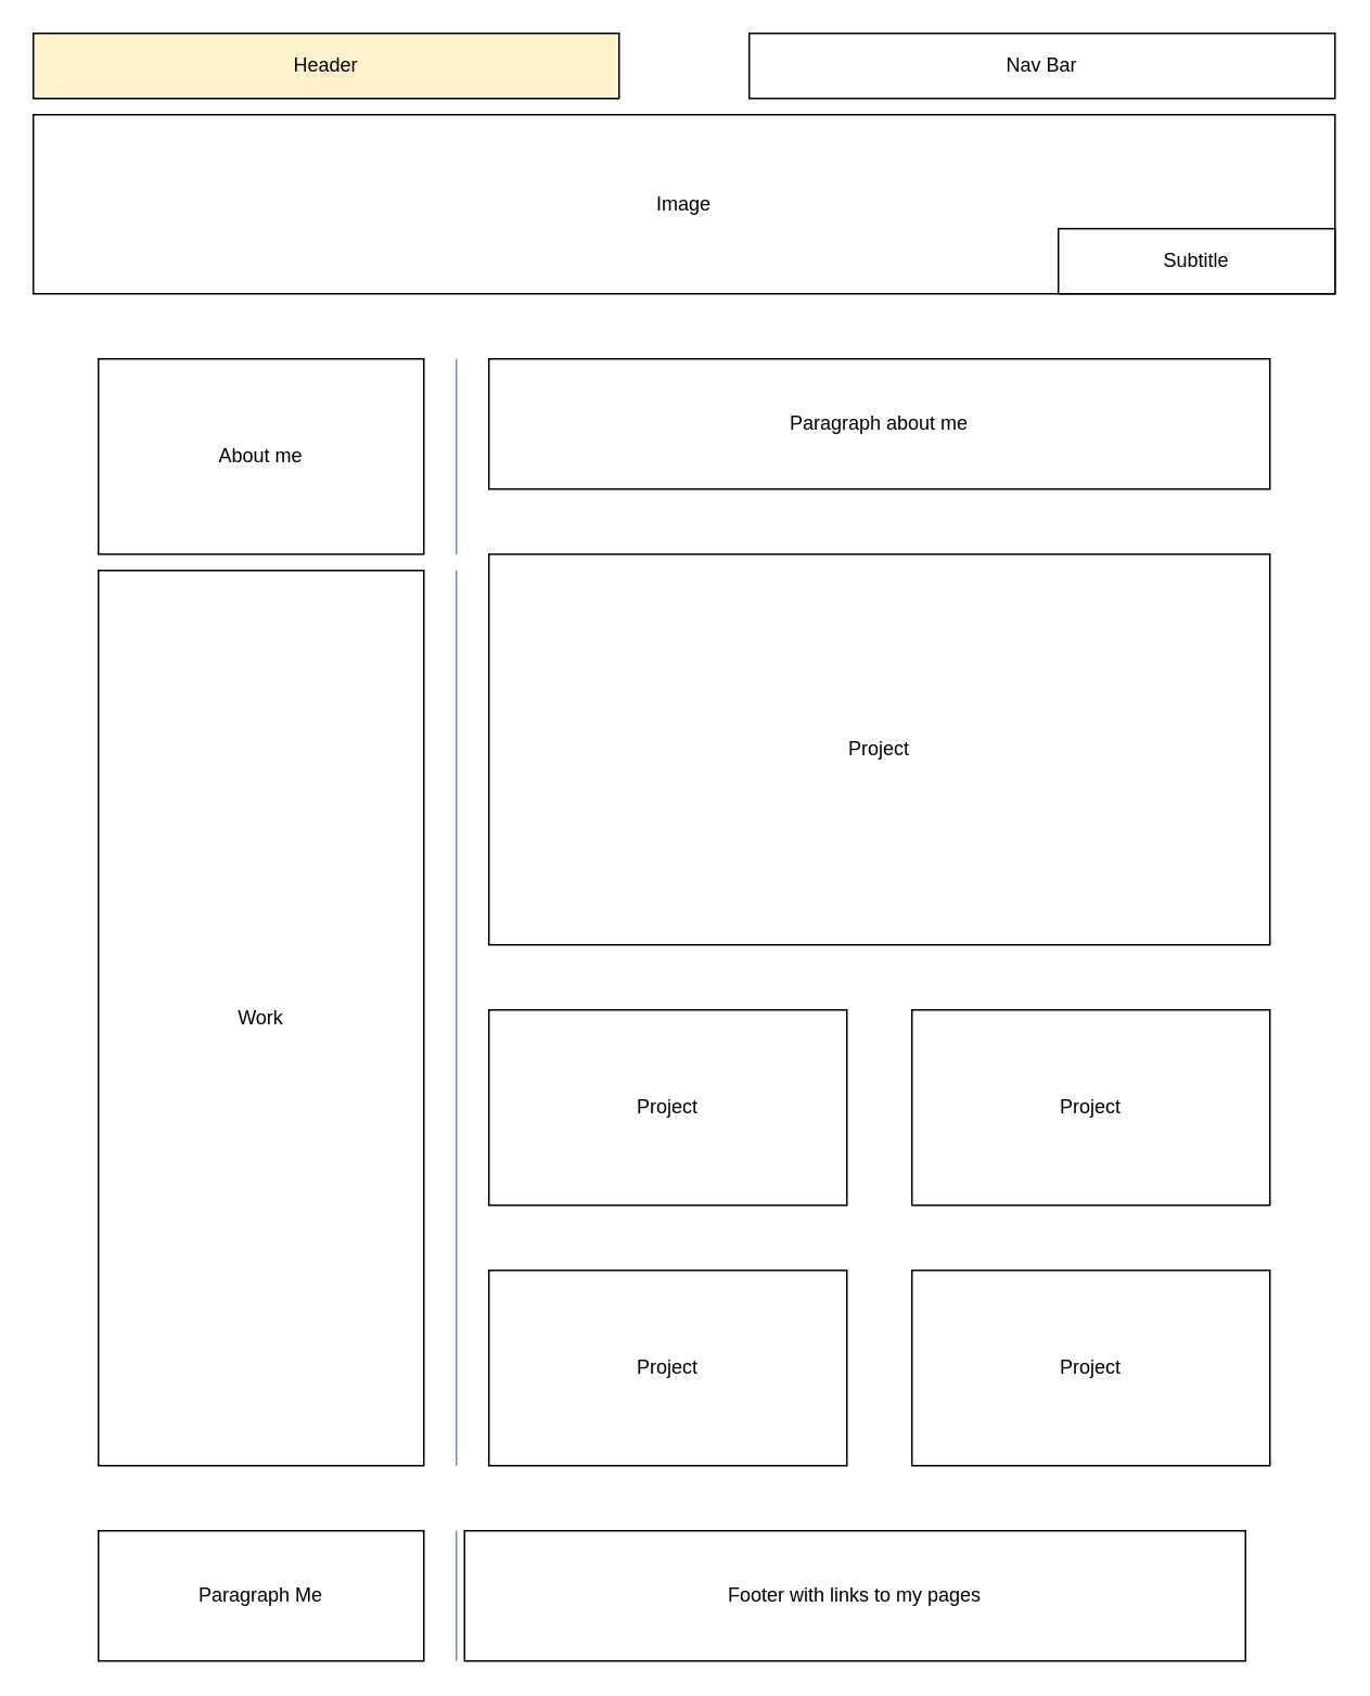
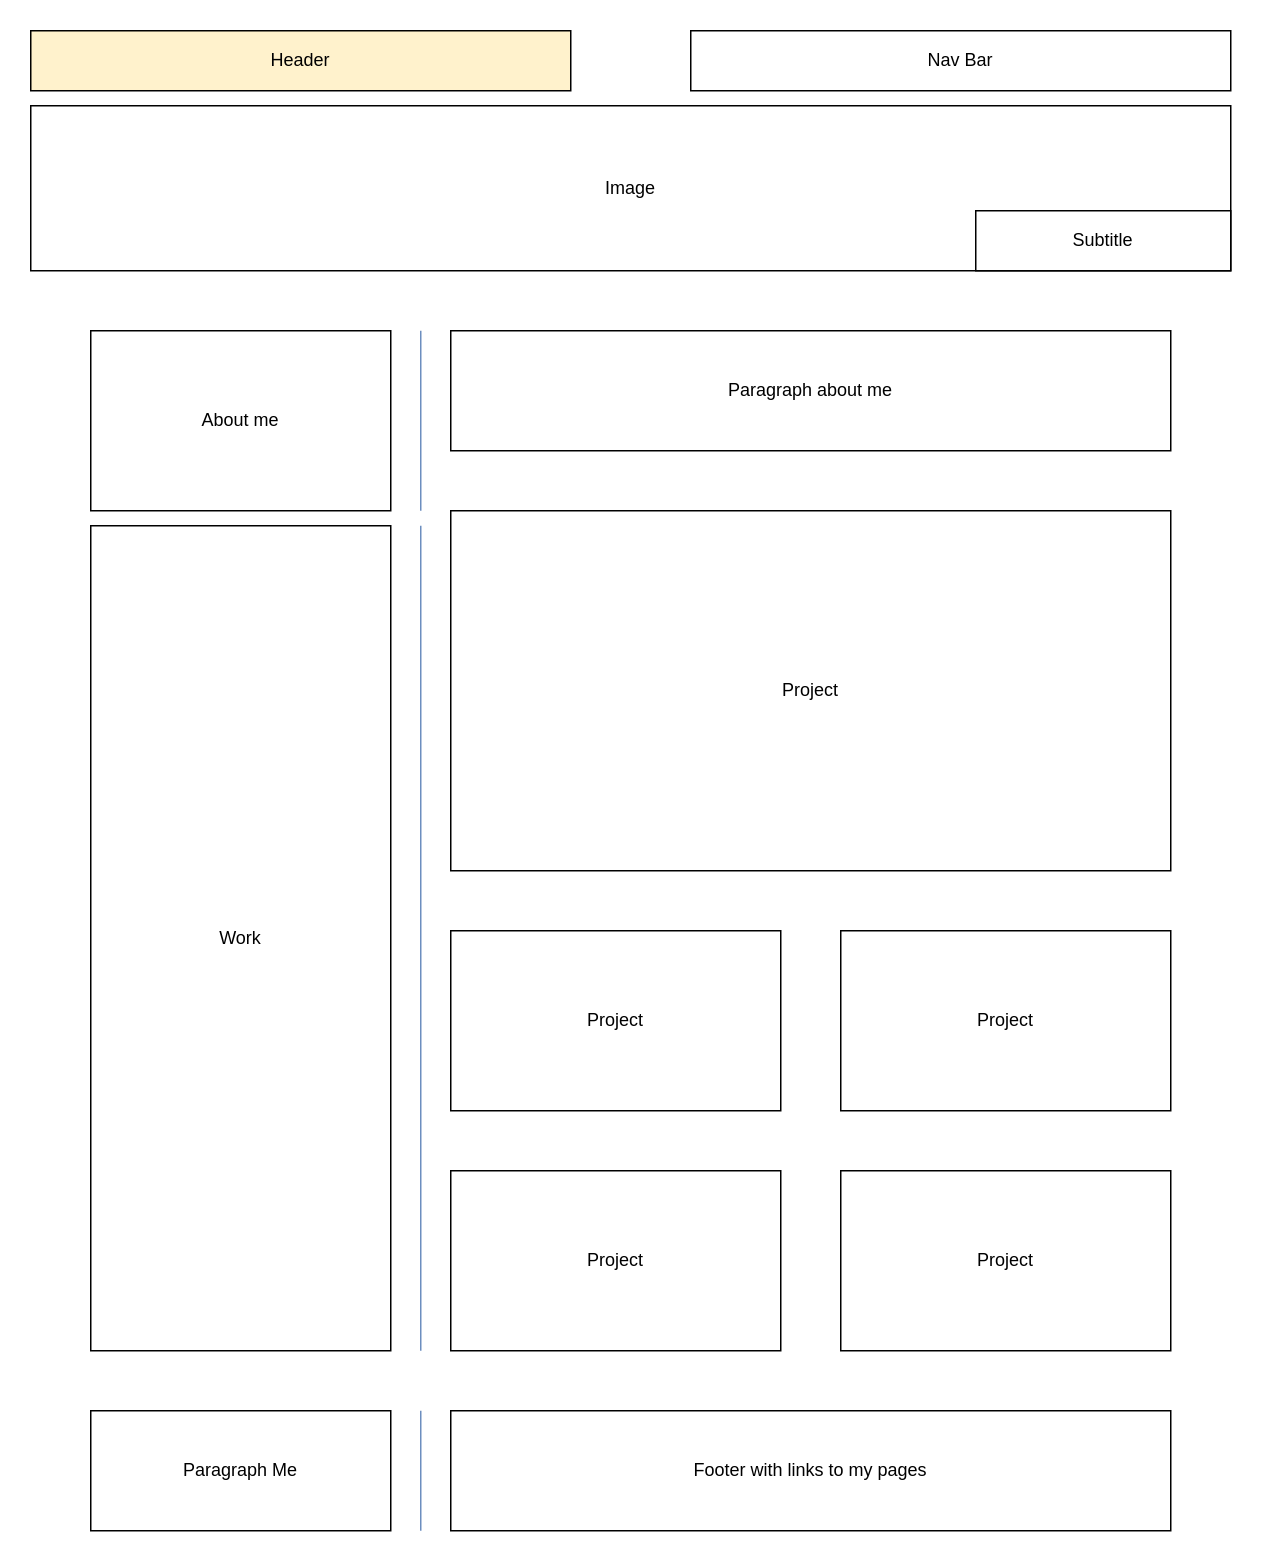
  <mxCell id="0" />
  <mxCell id="1" parent="0" />
  <mxCell id="2" value="Header" style="rounded=0;whiteSpace=wrap;html=1;fillColor=#fff2cc;" vertex="1" parent="1"><mxGeometry x="20" y="20" width="360" height="40" as="geometry" /></mxCell>
  <mxCell id="3" value="Nav Bar" style="rounded=0;whiteSpace=wrap;html=1;" vertex="1" parent="1"><mxGeometry x="460" y="20" width="360" height="40" as="geometry" /></mxCell>
  <mxCell id="4" value="Image" style="rounded=0;whiteSpace=wrap;html=1;" vertex="1" parent="1"><mxGeometry x="20" y="70" width="800" height="110" as="geometry" /></mxCell>
  <mxCell id="5" value="About me" style="rounded=0;whiteSpace=wrap;html=1;" vertex="1" parent="1"><mxGeometry x="60" y="220" width="200" height="120" as="geometry" /></mxCell>
  <mxCell id="6" value="Project" style="rounded=0;whiteSpace=wrap;html=1;" vertex="1" parent="1"><mxGeometry x="300" y="340" width="480" height="240" as="geometry" /></mxCell>
  <mxCell id="7" value="Project" style="rounded=0;whiteSpace=wrap;html=1;" vertex="1" parent="1"><mxGeometry x="300" y="620" width="220" height="120" as="geometry" /></mxCell>
  <mxCell id="8" value="Project" style="rounded=0;whiteSpace=wrap;html=1;" vertex="1" parent="1"><mxGeometry x="560" y="620" width="220" height="120" as="geometry" /></mxCell>
  <mxCell id="9" value="Project" style="rounded=0;whiteSpace=wrap;html=1;" vertex="1" parent="1"><mxGeometry x="560" y="780" width="220" height="120" as="geometry" /></mxCell>
  <mxCell id="10" value="Project" style="rounded=0;whiteSpace=wrap;html=1;" vertex="1" parent="1"><mxGeometry x="300" y="780" width="220" height="120" as="geometry" /></mxCell>
  <mxCell id="11" value="Paragraph about me" style="rounded=0;whiteSpace=wrap;html=1;" vertex="1" parent="1"><mxGeometry x="300" y="220" width="480" height="80" as="geometry" /></mxCell>
  <mxCell id="12" value="Work" style="rounded=0;whiteSpace=wrap;html=1;" vertex="1" parent="1"><mxGeometry x="60" y="350" width="200" height="550" as="geometry" /></mxCell>
  <mxCell id="13" value="" style="endArrow=none;html=1;rounded=0;fillColor=#dae8fc;strokeColor=#6c8ebf;" edge="1" parent="1"><mxGeometry width="50" height="50" relative="1" as="geometry"><mxPoint x="280" y="340" as="sourcePoint" /><mxPoint x="280" y="220" as="targetPoint" /></mxGeometry></mxCell>
  <mxCell id="14" value="" style="endArrow=none;html=1;rounded=0;fillColor=#dae8fc;strokeColor=#6c8ebf;" edge="1" parent="1"><mxGeometry width="50" height="50" relative="1" as="geometry"><mxPoint x="280" y="900" as="sourcePoint" /><mxPoint x="280" y="350" as="targetPoint" /></mxGeometry></mxCell>
  <mxCell id="15" value="Paragraph Me" style="rounded=0;whiteSpace=wrap;html=1;" vertex="1" parent="1"><mxGeometry x="60" y="940" width="200" height="80" as="geometry" /></mxCell>
- <mxCell id="16" value="Footer with links to my pages" style="rounded=0;whiteSpace=wrap;html=1;" vertex="1" parent="1"><mxGeometry x="285" y="940" width="480" height="80" as="geometry" /></mxCell>
+ <mxCell id="16" value="Footer with links to my pages" style="rounded=0;whiteSpace=wrap;html=1;" vertex="1" parent="1"><mxGeometry x="300" y="940" width="480" height="80" as="geometry" /></mxCell>
  <mxCell id="17" value="" style="endArrow=none;html=1;rounded=0;fillColor=#dae8fc;strokeColor=#6c8ebf;" edge="1" parent="1"><mxGeometry width="50" height="50" relative="1" as="geometry"><mxPoint x="280" y="1020" as="sourcePoint" /><mxPoint x="280" y="940" as="targetPoint" /></mxGeometry></mxCell>
  <mxCell id="18" value="Subtitle" style="rounded=0;whiteSpace=wrap;html=1;" vertex="1" parent="1"><mxGeometry x="650" y="140" width="170" height="40" as="geometry" /></mxCell>
